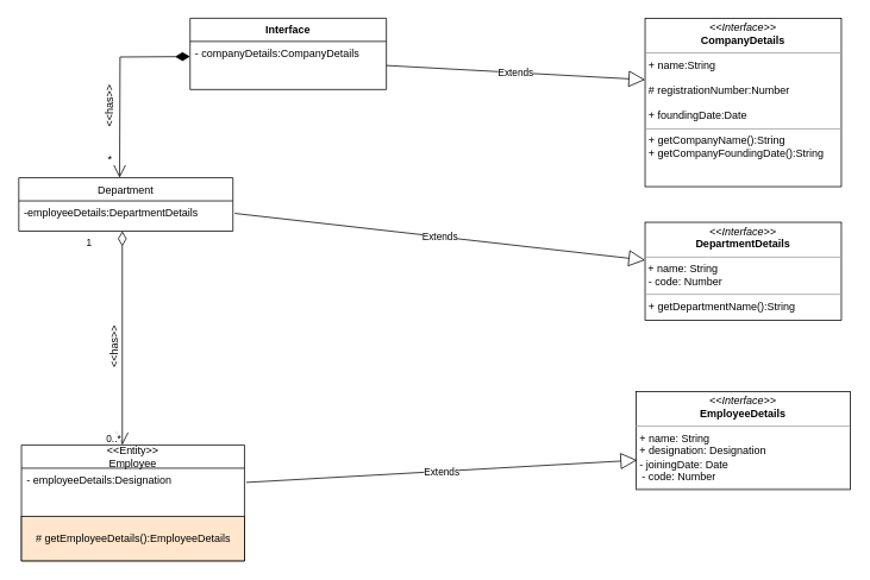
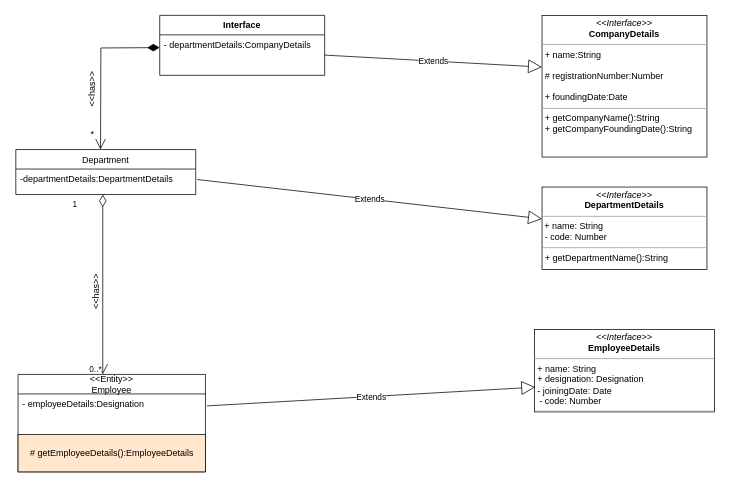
  <mxCell id="0" />
  <mxCell id="1" parent="0" />
  <mxCell id="2" value="Interface" style="swimlane;fontStyle=1;align=center;verticalAlign=top;childLayout=stackLayout;horizontal=1;startSize=26;horizontalStack=0;resizeParent=1;resizeParentMax=0;resizeLast=0;collapsible=1;marginBottom=0;" parent="1" vertex="1"><mxGeometry x="212" y="20" width="220" height="80" as="geometry" /></mxCell>
- <mxCell id="3" value="- companyDetails:CompanyDetails&#10;&#10;" style="text;strokeColor=none;fillColor=none;align=left;verticalAlign=top;spacingLeft=4;spacingRight=4;overflow=hidden;rotatable=0;points=[[0,0.5],[1,0.5]];portConstraint=eastwest;" parent="2" vertex="1"><mxGeometry y="26" width="220" height="54" as="geometry" /></mxCell>
+ <mxCell id="3" value="- departmentDetails:CompanyDetails&#10;&#10;" style="text;strokeColor=none;fillColor=none;align=left;verticalAlign=top;spacingLeft=4;spacingRight=4;overflow=hidden;rotatable=0;points=[[0,0.5],[1,0.5]];portConstraint=eastwest;" parent="2" vertex="1"><mxGeometry y="26" width="220" height="54" as="geometry" /></mxCell>
  <mxCell id="4" value="" style="endArrow=open;html=1;endSize=12;startArrow=diamondThin;startSize=14;startFill=1;edgeStyle=orthogonalEdgeStyle;align=left;verticalAlign=bottom;rounded=0;" parent="1" edge="1"><mxGeometry x="-1" y="3" relative="1" as="geometry"><mxPoint x="212" y="63" as="sourcePoint" /><mxPoint x="133" y="199" as="targetPoint" /></mxGeometry></mxCell>
  <mxCell id="5" value="*" style="text;html=1;align=center;verticalAlign=middle;resizable=0;points=[];autosize=1;strokeColor=none;fillColor=none;" parent="1" vertex="1"><mxGeometry x="112" y="169" width="20" height="20" as="geometry" /></mxCell>
  <mxCell id="6" value="&amp;lt;&amp;lt;has&amp;gt;&amp;gt;" style="text;html=1;align=center;verticalAlign=middle;resizable=0;points=[];autosize=1;strokeColor=none;fillColor=none;rotation=270;" parent="1" vertex="1"><mxGeometry x="92" y="109" width="60" height="20" as="geometry" /></mxCell>
  <mxCell id="7" value="Department" style="swimlane;fontStyle=0;childLayout=stackLayout;horizontal=1;startSize=26;fillColor=none;horizontalStack=0;resizeParent=1;resizeParentMax=0;resizeLast=0;collapsible=1;marginBottom=0;" parent="1" vertex="1"><mxGeometry x="20" y="199" width="240" height="60" as="geometry" /></mxCell>
- <mxCell id="8" value="-employeeDetails:DepartmentDetails" style="text;strokeColor=none;fillColor=none;align=left;verticalAlign=top;spacingLeft=4;spacingRight=4;overflow=hidden;rotatable=0;points=[[0,0.5],[1,0.5]];portConstraint=eastwest;" parent="7" vertex="1"><mxGeometry y="26" width="240" height="34" as="geometry" /></mxCell>
+ <mxCell id="8" value="-departmentDetails:DepartmentDetails" style="text;strokeColor=none;fillColor=none;align=left;verticalAlign=top;spacingLeft=4;spacingRight=4;overflow=hidden;rotatable=0;points=[[0,0.5],[1,0.5]];portConstraint=eastwest;" parent="7" vertex="1"><mxGeometry y="26" width="240" height="34" as="geometry" /></mxCell>
  <mxCell id="9" value="" style="endArrow=open;html=1;endSize=12;startArrow=diamondThin;startSize=14;startFill=0;edgeStyle=orthogonalEdgeStyle;rounded=0;" parent="1" edge="1"><mxGeometry y="22" relative="1" as="geometry"><mxPoint x="136" y="259" as="sourcePoint" /><mxPoint x="136" y="499" as="targetPoint" /><Array as="points"><mxPoint x="136" y="389" /><mxPoint x="136" y="389" /></Array><mxPoint as="offset" /></mxGeometry></mxCell>
  <mxCell id="10" value="1" style="edgeLabel;resizable=0;html=1;align=left;verticalAlign=top;" parent="9" connectable="0" vertex="1"><mxGeometry x="-1" relative="1" as="geometry"><mxPoint x="-42" as="offset" /></mxGeometry></mxCell>
  <mxCell id="11" value="0..*" style="edgeLabel;resizable=0;html=1;align=right;verticalAlign=top;" parent="9" connectable="0" vertex="1"><mxGeometry x="1" relative="1" as="geometry"><mxPoint x="-1" y="-20" as="offset" /></mxGeometry></mxCell>
  <mxCell id="12" value="&amp;lt;&amp;lt;has&amp;gt;&amp;gt;" style="text;html=1;align=center;verticalAlign=middle;resizable=0;points=[];autosize=1;strokeColor=none;fillColor=none;rotation=270;" parent="1" vertex="1"><mxGeometry x="98" y="379" width="60" height="20" as="geometry" /></mxCell>
  <mxCell id="13" value="&lt;&lt;Entity&gt;&gt;&#10;Employee" style="swimlane;fontStyle=0;childLayout=stackLayout;horizontal=1;startSize=26;fillColor=none;horizontalStack=0;resizeParent=1;resizeParentMax=0;resizeLast=0;collapsible=1;marginBottom=0;" parent="1" vertex="1"><mxGeometry x="23" y="499" width="250" height="130" as="geometry" /></mxCell>
  <mxCell id="14" value="- employeeDetails:Designation" style="text;strokeColor=none;fillColor=none;align=left;verticalAlign=top;spacingLeft=4;spacingRight=4;overflow=hidden;rotatable=0;points=[[0,0.5],[1,0.5]];portConstraint=eastwest;" parent="13" vertex="1"><mxGeometry y="26" width="250" height="54" as="geometry" /></mxCell>
  <mxCell id="15" value="&lt;span style=&quot;text-align: left&quot;&gt;# getEmployeeDetails():EmployeeDetails&lt;/span&gt;" style="html=1;fillColor=#ffe6cc;" vertex="1" parent="13"><mxGeometry y="80" width="250" height="50" as="geometry" /></mxCell>
  <mxCell id="16" value="&lt;p style=&quot;margin: 0px ; margin-top: 4px ; text-align: center&quot;&gt;&lt;i&gt;&amp;lt;&amp;lt;Interface&amp;gt;&amp;gt;&lt;/i&gt;&lt;br&gt;&lt;b&gt;CompanyDetails&lt;/b&gt;&lt;/p&gt;&lt;hr size=&quot;1&quot;&gt;&lt;p style=&quot;margin: 0px ; margin-left: 4px&quot;&gt;+ name:String&lt;br style=&quot;padding: 0px ; margin: 0px&quot;&gt;&lt;br style=&quot;padding: 0px ; margin: 0px&quot;&gt;# registrationNumber:Number&lt;br style=&quot;padding: 0px ; margin: 0px&quot;&gt;&lt;br style=&quot;padding: 0px ; margin: 0px&quot;&gt;+ foundingDate:Date&lt;br&gt;&lt;/p&gt;&lt;hr size=&quot;1&quot;&gt;&lt;p style=&quot;margin: 0px ; margin-left: 4px&quot;&gt;+ getCompanyName():String&lt;/p&gt;&lt;p style=&quot;margin: 0px ; margin-left: 4px&quot;&gt;+ getCompanyFoundingDate():String&lt;/p&gt;&lt;p style=&quot;margin: 0px ; margin-left: 4px&quot;&gt;&lt;br&gt;&lt;/p&gt;" style="verticalAlign=top;align=left;overflow=fill;fontSize=12;fontFamily=Helvetica;html=1;" vertex="1" parent="1"><mxGeometry x="722" y="20" width="220" height="189" as="geometry" /></mxCell>
  <mxCell id="17" value="Extends" style="endArrow=block;endSize=16;endFill=0;html=1;rounded=0;exitX=1;exitY=0.5;exitDx=0;exitDy=0;" edge="1" parent="1" source="3"><mxGeometry width="160" relative="1" as="geometry"><mxPoint x="562" y="89" as="sourcePoint" /><mxPoint x="722" y="89" as="targetPoint" /></mxGeometry></mxCell>
  <mxCell id="18" value="Extends" style="endArrow=block;endSize=16;endFill=0;html=1;rounded=0;" edge="1" parent="1" target="19"><mxGeometry width="160" relative="1" as="geometry"><mxPoint x="262" y="239" as="sourcePoint" /><mxPoint x="702" y="279" as="targetPoint" /></mxGeometry></mxCell>
  <mxCell id="19" value="&lt;p style=&quot;margin: 0px ; margin-top: 4px ; text-align: center&quot;&gt;&lt;i&gt;&amp;lt;&amp;lt;Interface&amp;gt;&amp;gt;&lt;/i&gt;&lt;br&gt;&lt;b&gt;DepartmentDetails&lt;/b&gt;&lt;/p&gt;&lt;hr size=&quot;1&quot;&gt;&amp;nbsp;+ name: String&lt;p style=&quot;margin: 0px ; margin-left: 4px&quot;&gt;- code: Number&lt;br&gt;&lt;/p&gt;&lt;hr size=&quot;1&quot;&gt;&lt;p style=&quot;margin: 0px ; margin-left: 4px&quot;&gt;+ getDepartmentName():String&lt;br&gt;&amp;nbsp;&lt;/p&gt;" style="verticalAlign=top;align=left;overflow=fill;fontSize=12;fontFamily=Helvetica;html=1;" vertex="1" parent="1"><mxGeometry x="722" y="249" width="220" height="110" as="geometry" /></mxCell>
  <mxCell id="20" value="&lt;p style=&quot;margin: 0px ; margin-top: 4px ; text-align: center&quot;&gt;&lt;i&gt;&amp;lt;&amp;lt;Interface&amp;gt;&amp;gt;&lt;/i&gt;&lt;br&gt;&lt;b&gt;EmployeeDetails&lt;/b&gt;&lt;/p&gt;&lt;hr size=&quot;1&quot;&gt;&lt;p style=&quot;margin: 0px ; margin-left: 4px&quot;&gt;+ name: String&lt;br&gt;+ designation: Designation&lt;br&gt;&lt;/p&gt;&lt;p style=&quot;margin: 0px ; margin-left: 4px&quot;&gt;- joiningDate: Date&lt;/p&gt;&lt;div style=&quot;padding: 0px ; margin: 0px&quot;&gt;&amp;nbsp; - code: Number&lt;br style=&quot;padding: 0px ; margin: 0px&quot;&gt;&lt;/div&gt;&lt;hr size=&quot;1&quot;&gt;&lt;p style=&quot;margin: 0px ; margin-left: 4px&quot;&gt;&lt;br&gt;&lt;/p&gt;" style="verticalAlign=top;align=left;overflow=fill;fontSize=12;fontFamily=Helvetica;html=1;" vertex="1" parent="1"><mxGeometry x="712" y="439" width="240" height="110" as="geometry" /></mxCell>
  <mxCell id="21" value="Extends" style="endArrow=block;endSize=16;endFill=0;html=1;rounded=0;entryX=0.004;entryY=0.7;entryDx=0;entryDy=0;entryPerimeter=0;exitX=1.008;exitY=0.296;exitDx=0;exitDy=0;exitPerimeter=0;" edge="1" parent="1" source="14" target="20"><mxGeometry width="160" relative="1" as="geometry"><mxPoint x="263" y="529" as="sourcePoint" /><mxPoint x="423" y="529" as="targetPoint" /></mxGeometry></mxCell>
